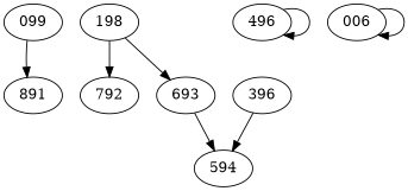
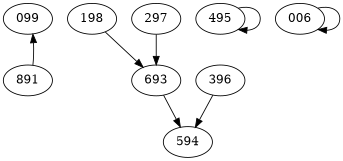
  digraph {
    099
    891
    198
-   792
    693
    594
-   495 [label=496]
+   495
    n8 [label=006]
    396
-   099 -> 891
-   198 -> 792
+   297
+   891 -> 099
    198 -> 693
    693 -> 594
    495 -> 495
    n8 -> n8
    396 -> 594
+   297 -> 693
  }
